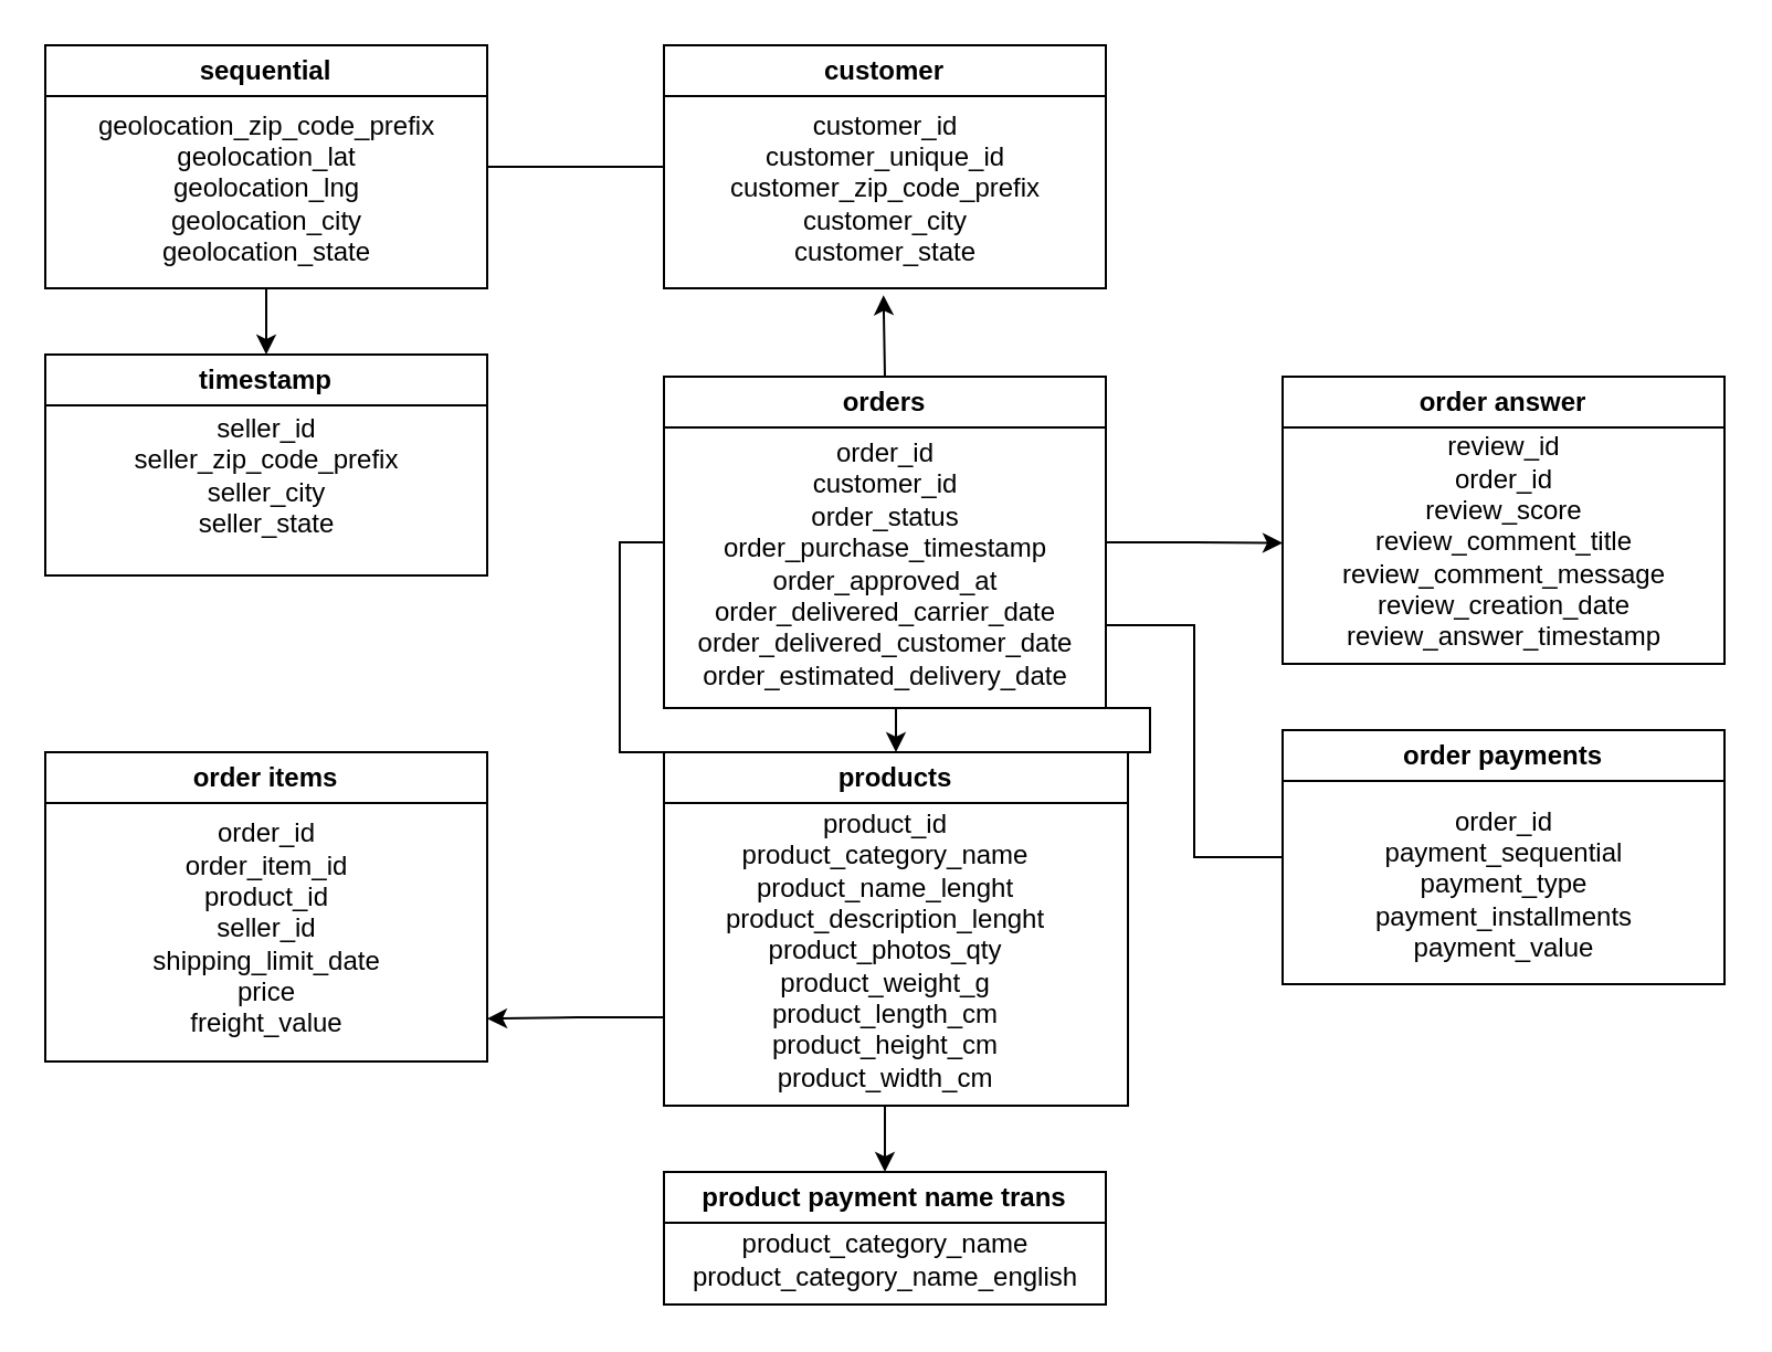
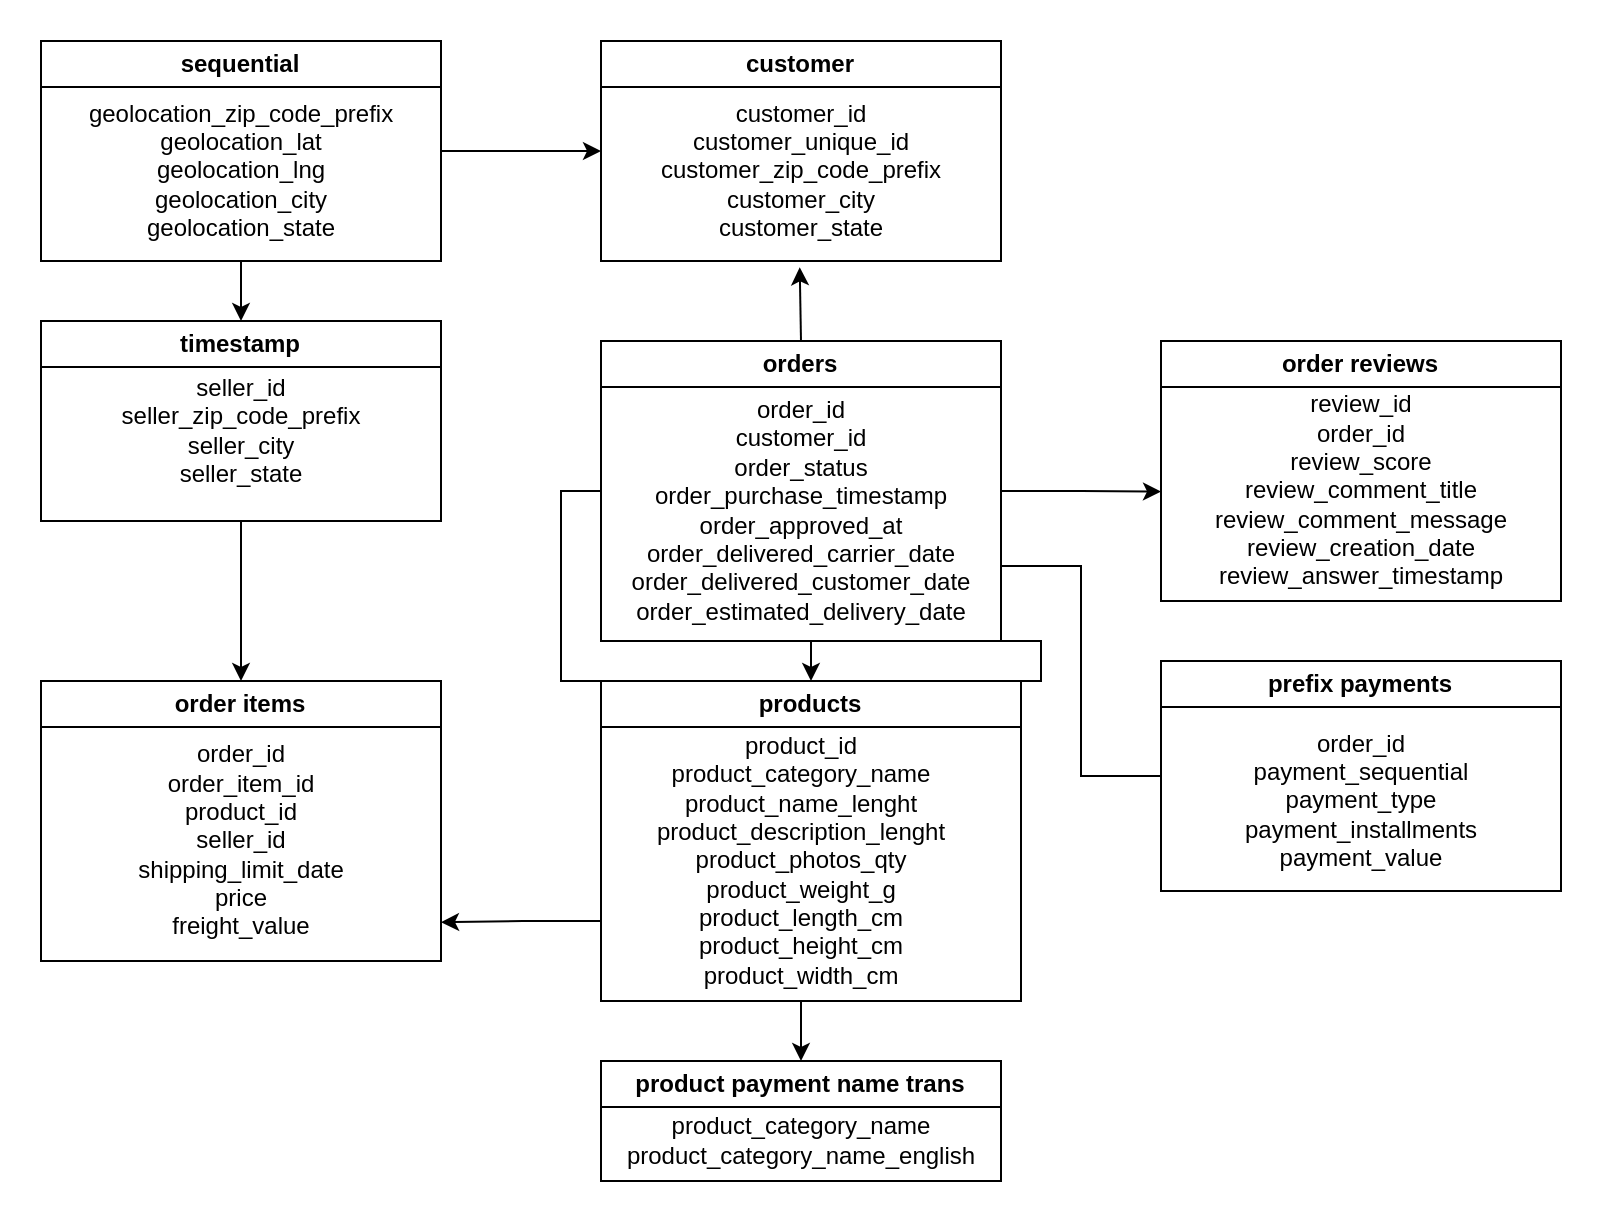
  <mxCell id="0" />
  <mxCell id="1" parent="0" />
  <mxCell id="2" value="timestamp" style="swimlane;whiteSpace=wrap;html=1;startSize=23;" parent="1" vertex="1"><mxGeometry x="20" y="160" width="200" height="100" as="geometry" /></mxCell>
  <mxCell id="3" value="seller_id&lt;div&gt;seller_zip_code_prefix&lt;div&gt;seller_city&lt;div&gt;seller_state&lt;/div&gt;&lt;/div&gt;&lt;/div&gt;" style="text;html=1;align=center;verticalAlign=middle;resizable=0;points=[];autosize=1;strokeColor=none;fillColor=none;" parent="2" vertex="1"><mxGeometry x="30" y="20" width="140" height="70" as="geometry" /></mxCell>
  <mxCell id="4" value="product payment name trans" style="swimlane;whiteSpace=wrap;html=1;" parent="1" vertex="1"><mxGeometry x="300" y="530" width="200" height="60" as="geometry" /></mxCell>
  <mxCell id="5" value="product_category_name&lt;div&gt;product_category_name_english&lt;/div&gt;" style="text;html=1;align=center;verticalAlign=middle;resizable=0;points=[];autosize=1;strokeColor=none;fillColor=none;" parent="4" vertex="1"><mxGeometry y="20" width="200" height="40" as="geometry" /></mxCell>
  <mxCell id="6" style="edgeStyle=orthogonalEdgeStyle;rounded=0;orthogonalLoop=1;jettySize=auto;html=1;exitX=0;exitY=0.75;exitDx=0;exitDy=0;" parent="1" source="7" edge="1"><mxGeometry relative="1" as="geometry"><mxPoint x="220" y="460.588" as="targetPoint" /><Array as="points"><mxPoint x="261" y="461" /></Array></mxGeometry></mxCell>
  <mxCell id="7" value="products" style="swimlane;whiteSpace=wrap;html=1;" parent="1" vertex="1"><mxGeometry x="300" y="340" width="210" height="160" as="geometry" /></mxCell>
- <mxCell id="8" value="order answer" style="swimlane;whiteSpace=wrap;html=1;" parent="1" vertex="1"><mxGeometry x="580" y="170" width="200" height="130" as="geometry" /></mxCell>
+ <mxCell id="8" value="order reviews" style="swimlane;whiteSpace=wrap;html=1;" parent="1" vertex="1"><mxGeometry x="580" y="170" width="200" height="130" as="geometry" /></mxCell>
  <mxCell id="9" value="review_id&lt;div&gt;order_id&lt;div&gt;review_score&lt;div&gt;review_comment_title&lt;div&gt;review_comment_message&lt;div&gt;review_creation_date&lt;div&gt;review_answer_timestamp&lt;/div&gt;&lt;/div&gt;&lt;/div&gt;&lt;/div&gt;&lt;/div&gt;&lt;/div&gt;" style="text;html=1;align=center;verticalAlign=middle;resizable=0;points=[];autosize=1;strokeColor=none;fillColor=none;" parent="8" vertex="1"><mxGeometry x="15" y="20" width="170" height="110" as="geometry" /></mxCell>
  <mxCell id="10" style="edgeStyle=orthogonalEdgeStyle;rounded=0;orthogonalLoop=1;jettySize=auto;html=1;exitX=0;exitY=0.5;exitDx=0;exitDy=0;" parent="1" source="13" target="7" edge="1"><mxGeometry relative="1" as="geometry" /></mxCell>
  <mxCell id="11" style="edgeStyle=orthogonalEdgeStyle;rounded=0;orthogonalLoop=1;jettySize=auto;html=1;exitX=1;exitY=0.5;exitDx=0;exitDy=0;" parent="1" source="13" edge="1"><mxGeometry relative="1" as="geometry"><mxPoint x="580" y="245.294" as="targetPoint" /></mxGeometry></mxCell>
  <mxCell id="12" style="edgeStyle=orthogonalEdgeStyle;rounded=0;orthogonalLoop=1;jettySize=auto;html=1;exitX=1;exitY=0.75;exitDx=0;exitDy=0;entryX=0;entryY=0.5;entryDx=0;entryDy=0;endArrow=none;" parent="1" source="13" target="15" edge="1"><mxGeometry relative="1" as="geometry" /></mxCell>
  <mxCell id="13" value="orders" style="swimlane;whiteSpace=wrap;html=1;" parent="1" vertex="1"><mxGeometry x="300" y="170" width="200" height="150" as="geometry" /></mxCell>
  <mxCell id="14" value="order_id&lt;div&gt;customer_id&lt;div&gt;order_status&lt;div&gt;&lt;span style=&quot;background-color: transparent; color: light-dark(rgb(0, 0, 0), rgb(255, 255, 255));&quot;&gt;order_purchase_timestamp&lt;/span&gt;&lt;/div&gt;&lt;div&gt;&lt;div&gt;order_approved_at&lt;div&gt;order_delivered_carrier_date&lt;div&gt;order_delivered_customer_date&lt;div&gt;order_estimated_delivery_date&lt;/div&gt;&lt;/div&gt;&lt;/div&gt;&lt;/div&gt;&lt;/div&gt;&lt;/div&gt;&lt;/div&gt;" style="text;html=1;align=center;verticalAlign=middle;resizable=0;points=[];autosize=1;strokeColor=none;fillColor=none;" parent="13" vertex="1"><mxGeometry x="5" y="20" width="190" height="130" as="geometry" /></mxCell>
- <mxCell id="15" value="order payments" style="swimlane;whiteSpace=wrap;html=1;" parent="1" vertex="1"><mxGeometry x="580" y="330" width="200" height="115" as="geometry" /></mxCell>
+ <mxCell id="15" value="prefix payments" style="swimlane;whiteSpace=wrap;html=1;" parent="1" vertex="1"><mxGeometry x="580" y="330" width="200" height="115" as="geometry" /></mxCell>
  <mxCell id="16" value="order_id&lt;div&gt;payment_sequential&lt;div&gt;payment_type&lt;div&gt;payment_installments&lt;div&gt;payment_value&lt;/div&gt;&lt;/div&gt;&lt;/div&gt;&lt;/div&gt;" style="text;html=1;align=center;verticalAlign=middle;resizable=0;points=[];autosize=1;strokeColor=none;fillColor=none;" parent="15" vertex="1"><mxGeometry x="30" y="25" width="140" height="90" as="geometry" /></mxCell>
  <mxCell id="17" value="order items" style="swimlane;whiteSpace=wrap;html=1;" parent="1" vertex="1"><mxGeometry x="20" y="340" width="200" height="140" as="geometry" /></mxCell>
  <mxCell id="18" value="order_id&lt;div&gt;order_item_id&lt;div&gt;product_id&lt;div&gt;seller_id&lt;div&gt;shipping_limit_date&lt;div&gt;price&lt;/div&gt;&lt;div&gt;freight_value&lt;/div&gt;&lt;/div&gt;&lt;/div&gt;&lt;/div&gt;&lt;/div&gt;" style="text;html=1;align=center;verticalAlign=middle;resizable=0;points=[];autosize=1;strokeColor=none;fillColor=none;" parent="17" vertex="1"><mxGeometry x="35" y="25" width="130" height="110" as="geometry" /></mxCell>
- <mxCell id="19" style="edgeStyle=orthogonalEdgeStyle;rounded=0;orthogonalLoop=1;jettySize=auto;html=1;exitX=1;exitY=0.5;exitDx=0;exitDy=0;entryX=0;entryY=0.5;entryDx=0;entryDy=0;endArrow=none;" parent="1" source="20" target="22" edge="1"><mxGeometry relative="1" as="geometry" /></mxCell>
+ <mxCell id="19" style="edgeStyle=orthogonalEdgeStyle;rounded=0;orthogonalLoop=1;jettySize=auto;html=1;exitX=1;exitY=0.5;exitDx=0;exitDy=0;entryX=0;entryY=0.5;entryDx=0;entryDy=0;" parent="1" source="20" target="22" edge="1"><mxGeometry relative="1" as="geometry" /></mxCell>
  <mxCell id="20" value="sequential" style="swimlane;whiteSpace=wrap;html=1;" parent="1" vertex="1"><mxGeometry x="20" y="20" width="200" height="110" as="geometry" /></mxCell>
  <mxCell id="21" value="geolocation_zip_code_prefix&lt;div&gt;geolocation_lat&lt;div&gt;geolocation_lng&lt;div&gt;geolocation_city&lt;div&gt;geolocation_state&lt;/div&gt;&lt;/div&gt;&lt;/div&gt;&lt;/div&gt;" style="text;html=1;align=center;verticalAlign=middle;resizable=0;points=[];autosize=1;strokeColor=none;fillColor=none;" parent="20" vertex="1"><mxGeometry x="10" y="20" width="180" height="90" as="geometry" /></mxCell>
  <mxCell id="22" value="customer" style="swimlane;whiteSpace=wrap;html=1;" parent="1" vertex="1"><mxGeometry x="300" y="20" width="200" height="110" as="geometry" /></mxCell>
  <mxCell id="23" value="customer_id&lt;div&gt;customer_unique_id&lt;div&gt;customer_zip_code_prefix&lt;div&gt;customer_city&lt;div&gt;customer_state&lt;/div&gt;&lt;/div&gt;&lt;/div&gt;&lt;/div&gt;" style="text;html=1;align=center;verticalAlign=middle;resizable=0;points=[];autosize=1;strokeColor=none;fillColor=none;" parent="22" vertex="1"><mxGeometry x="20" y="20" width="160" height="90" as="geometry" /></mxCell>
+ <mxCell id="24" value="" style="endArrow=classic;html=1;rounded=0;exitX=0.5;exitY=1;exitDx=0;exitDy=0;entryX=0.5;entryY=0;entryDx=0;entryDy=0;" parent="1" source="2" target="17" edge="1"><mxGeometry width="50" height="50" relative="1" as="geometry"><mxPoint x="340" y="400" as="sourcePoint" /><mxPoint x="390" y="350" as="targetPoint" /></mxGeometry></mxCell>
  <mxCell id="25" style="edgeStyle=orthogonalEdgeStyle;rounded=0;orthogonalLoop=1;jettySize=auto;html=1;exitX=0.5;exitY=0;exitDx=0;exitDy=0;entryX=0.496;entryY=1.035;entryDx=0;entryDy=0;entryPerimeter=0;" parent="1" source="13" target="23" edge="1"><mxGeometry relative="1" as="geometry" /></mxCell>
  <mxCell id="26" value="product_id&lt;div&gt;product_category_name&lt;div&gt;product_name_lenght&lt;div&gt;product_description_lenght&lt;div&gt;product_photos_qty&lt;div&gt;product_weight_g&lt;div&gt;product_length_cm&lt;div&gt;product_height_cm&lt;div&gt;product_width_cm&lt;/div&gt;&lt;/div&gt;&lt;/div&gt;&lt;/div&gt;&lt;/div&gt;&lt;/div&gt;&lt;/div&gt;&lt;/div&gt;" style="text;html=1;align=center;verticalAlign=middle;resizable=0;points=[];autosize=1;strokeColor=none;fillColor=none;" parent="1" vertex="1"><mxGeometry x="315" y="360" width="170" height="140" as="geometry" /></mxCell>
  <mxCell id="27" value="" style="edgeStyle=orthogonalEdgeStyle;rounded=0;orthogonalLoop=1;jettySize=auto;html=1;" parent="1" source="21" edge="1"><mxGeometry relative="1" as="geometry"><mxPoint x="120" y="160" as="targetPoint" /></mxGeometry></mxCell>
  <mxCell id="28" value="" style="endArrow=classic;html=1;rounded=0;" edge="1" parent="1" source="26" target="4"><mxGeometry width="50" height="50" relative="1" as="geometry"><mxPoint x="360" y="360" as="sourcePoint" /><mxPoint x="410" y="310" as="targetPoint" /></mxGeometry></mxCell>
